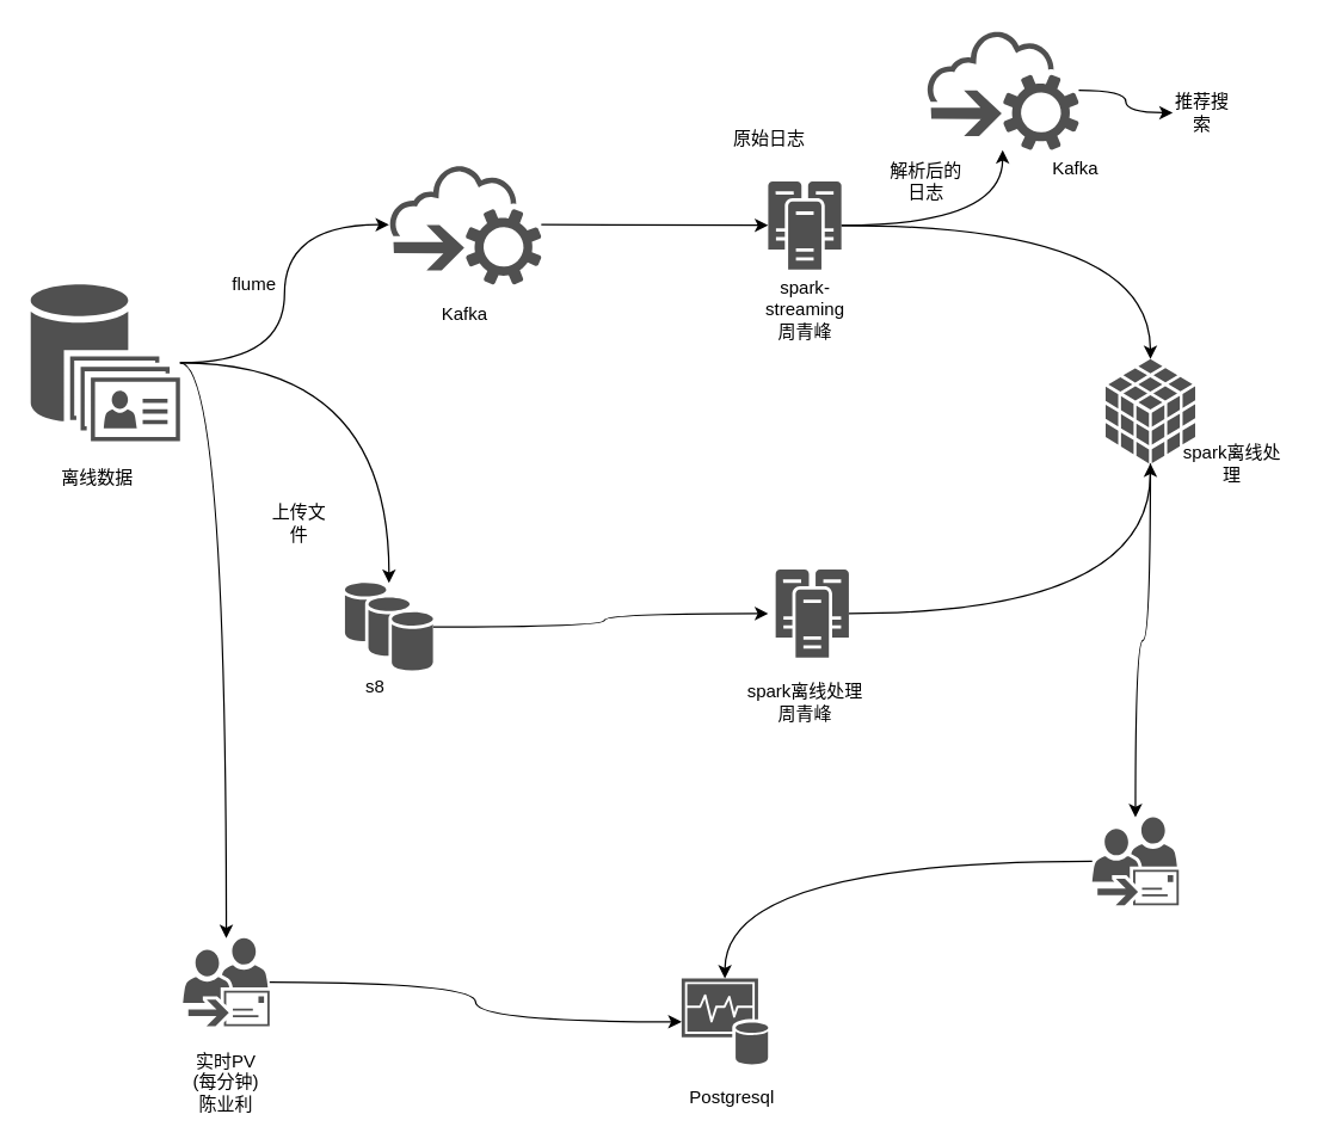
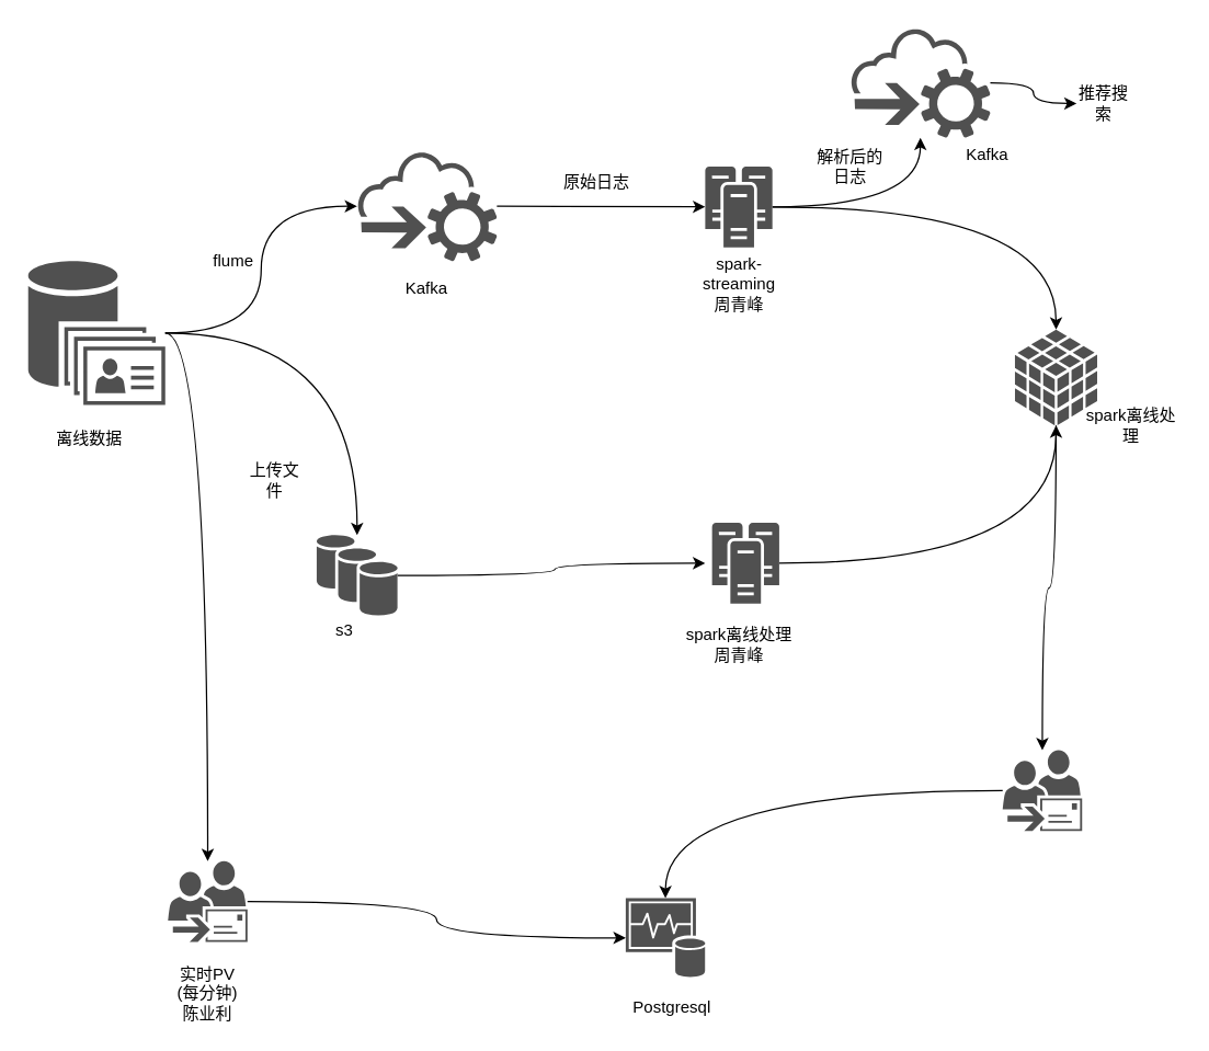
  <mxCell id="0" />
  <mxCell id="1" parent="0" />
  <mxCell id="2" style="edgeStyle=orthogonalEdgeStyle;rounded=0;orthogonalLoop=1;jettySize=auto;html=1;curved=1;" parent="1" source="5" target="7" edge="1"><mxGeometry relative="1" as="geometry" /></mxCell>
  <mxCell id="3" style="edgeStyle=orthogonalEdgeStyle;rounded=0;orthogonalLoop=1;jettySize=auto;html=1;curved=1;" parent="1" source="5" target="12" edge="1"><mxGeometry relative="1" as="geometry" /></mxCell>
  <mxCell id="4" style="edgeStyle=orthogonalEdgeStyle;curved=1;rounded=0;orthogonalLoop=1;jettySize=auto;html=1;" parent="1" source="5" target="28" edge="1"><mxGeometry relative="1" as="geometry" /></mxCell>
  <mxCell id="5" value="" style="shadow=0;dashed=0;html=1;strokeColor=none;fillColor=#505050;labelPosition=center;verticalLabelPosition=bottom;verticalAlign=top;outlineConnect=0;align=center;shape=mxgraph.office.databases.unified_contact_store;" parent="1" vertex="1"><mxGeometry x="20" y="190" width="100" height="105" as="geometry" /></mxCell>
  <mxCell id="6" style="edgeStyle=orthogonalEdgeStyle;curved=1;rounded=0;orthogonalLoop=1;jettySize=auto;html=1;" parent="1" source="7" target="17" edge="1"><mxGeometry relative="1" as="geometry" /></mxCell>
  <mxCell id="7" value="" style="pointerEvents=1;shadow=0;dashed=0;html=1;strokeColor=none;fillColor=#505050;labelPosition=center;verticalLabelPosition=bottom;outlineConnect=0;verticalAlign=top;align=center;shape=mxgraph.office.clouds.cloud_service_request;" parent="1" vertex="1"><mxGeometry x="260" y="110" width="102" height="80" as="geometry" /></mxCell>
  <mxCell id="8" value="离线数据" style="text;html=1;strokeColor=none;fillColor=none;align=center;verticalAlign=middle;whiteSpace=wrap;rounded=0;" parent="1" vertex="1"><mxGeometry x="30" y="310" width="70" height="20" as="geometry" /></mxCell>
  <mxCell id="9" value="flume" style="text;html=1;strokeColor=none;fillColor=none;align=center;verticalAlign=middle;whiteSpace=wrap;rounded=0;" parent="1" vertex="1"><mxGeometry x="150" y="180" width="40" height="20" as="geometry" /></mxCell>
  <mxCell id="10" value="Kafka" style="text;html=1;strokeColor=none;fillColor=none;align=center;verticalAlign=middle;whiteSpace=wrap;rounded=0;" parent="1" vertex="1"><mxGeometry x="291" y="200" width="40" height="20" as="geometry" /></mxCell>
  <mxCell id="11" style="edgeStyle=orthogonalEdgeStyle;curved=1;rounded=0;orthogonalLoop=1;jettySize=auto;html=1;entryX=-0.102;entryY=0.5;entryDx=0;entryDy=0;entryPerimeter=0;" parent="1" source="12" target="25" edge="1"><mxGeometry relative="1" as="geometry" /></mxCell>
  <mxCell id="12" value="" style="shadow=0;dashed=0;html=1;strokeColor=none;fillColor=#505050;labelPosition=center;verticalLabelPosition=bottom;verticalAlign=top;outlineConnect=0;align=center;shape=mxgraph.office.databases.database_availability_group;" parent="1" vertex="1"><mxGeometry x="230.5" y="390" width="59" height="59" as="geometry" /></mxCell>
- <mxCell id="13" value="s8" style="text;html=1;strokeColor=none;fillColor=none;align=center;verticalAlign=middle;whiteSpace=wrap;rounded=0;" parent="1" vertex="1"><mxGeometry x="230.5" y="449.5" width="40" height="20" as="geometry" /></mxCell>
+ <mxCell id="13" value="s3" style="text;html=1;strokeColor=none;fillColor=none;align=center;verticalAlign=middle;whiteSpace=wrap;rounded=0;" parent="1" vertex="1"><mxGeometry x="230.5" y="449.5" width="40" height="20" as="geometry" /></mxCell>
  <mxCell id="14" value="上传文件" style="text;html=1;strokeColor=none;fillColor=none;align=center;verticalAlign=middle;whiteSpace=wrap;rounded=0;" parent="1" vertex="1"><mxGeometry x="180" y="340" width="40" height="20" as="geometry" /></mxCell>
  <mxCell id="15" style="edgeStyle=orthogonalEdgeStyle;curved=1;rounded=0;orthogonalLoop=1;jettySize=auto;html=1;" parent="1" source="17" target="21" edge="1"><mxGeometry relative="1" as="geometry" /></mxCell>
  <mxCell id="16" style="edgeStyle=orthogonalEdgeStyle;rounded=0;orthogonalLoop=1;jettySize=auto;html=1;curved=1;" edge="1" parent="1" source="17" target="34"><mxGeometry relative="1" as="geometry" /></mxCell>
  <mxCell id="17" value="" style="pointerEvents=1;shadow=0;dashed=0;html=1;strokeColor=none;fillColor=#505050;labelPosition=center;verticalLabelPosition=bottom;verticalAlign=top;outlineConnect=0;align=center;shape=mxgraph.office.servers.cluster_server;" parent="1" vertex="1"><mxGeometry x="514" y="121" width="49" height="59" as="geometry" /></mxCell>
  <mxCell id="18" value="spark-streaming&lt;br&gt;周青峰" style="text;html=1;strokeColor=none;fillColor=none;align=center;verticalAlign=middle;whiteSpace=wrap;rounded=0;" parent="1" vertex="1"><mxGeometry x="519" y="197" width="40" height="20" as="geometry" /></mxCell>
  <mxCell id="19" style="edgeStyle=orthogonalEdgeStyle;curved=1;rounded=0;orthogonalLoop=1;jettySize=auto;html=1;" parent="1" source="31" target="32" edge="1"><mxGeometry relative="1" as="geometry"><mxPoint x="575" y="573" as="targetPoint" /><Array as="points" /></mxGeometry></mxCell>
  <mxCell id="20" style="edgeStyle=orthogonalEdgeStyle;curved=1;rounded=0;orthogonalLoop=1;jettySize=auto;html=1;" parent="1" source="21" target="31" edge="1"><mxGeometry relative="1" as="geometry" /></mxCell>
  <mxCell id="21" value="" style="shadow=0;dashed=0;html=1;strokeColor=none;fillColor=#505050;labelPosition=center;verticalLabelPosition=bottom;verticalAlign=top;outlineConnect=0;align=center;shape=mxgraph.office.databases.database_cube;" parent="1" vertex="1"><mxGeometry x="740" y="240" width="60" height="70" as="geometry" /></mxCell>
  <mxCell id="22" value="spark离线处理" style="text;html=1;strokeColor=none;fillColor=none;align=center;verticalAlign=middle;whiteSpace=wrap;rounded=0;" parent="1" vertex="1"><mxGeometry x="790" y="300" width="70" height="20" as="geometry" /></mxCell>
- <mxCell id="23" value="原始日志" style="text;html=1;strokeColor=none;fillColor=none;align=center;verticalAlign=middle;whiteSpace=wrap;rounded=0;" parent="1" vertex="1"><mxGeometry x="470" y="83" width="90" height="20" as="geometry" /></mxCell>
+ <mxCell id="23" value="原始日志" style="text;html=1;strokeColor=none;fillColor=none;align=center;verticalAlign=middle;whiteSpace=wrap;rounded=0;" parent="1" vertex="1"><mxGeometry x="390" y="123" width="90" height="20" as="geometry" /></mxCell>
  <mxCell id="24" style="edgeStyle=orthogonalEdgeStyle;curved=1;rounded=0;orthogonalLoop=1;jettySize=auto;html=1;" parent="1" source="25" target="21" edge="1"><mxGeometry relative="1" as="geometry" /></mxCell>
  <mxCell id="25" value="" style="pointerEvents=1;shadow=0;dashed=0;html=1;strokeColor=none;fillColor=#505050;labelPosition=center;verticalLabelPosition=bottom;verticalAlign=top;outlineConnect=0;align=center;shape=mxgraph.office.servers.cluster_server;" parent="1" vertex="1"><mxGeometry x="519" y="381" width="49" height="59" as="geometry" /></mxCell>
  <mxCell id="26" value="spark离线处理&lt;br&gt;周青峰" style="text;html=1;strokeColor=none;fillColor=none;align=center;verticalAlign=middle;whiteSpace=wrap;rounded=0;" parent="1" vertex="1"><mxGeometry x="494" y="459.5" width="90" height="20" as="geometry" /></mxCell>
  <mxCell id="27" style="edgeStyle=orthogonalEdgeStyle;curved=1;rounded=0;orthogonalLoop=1;jettySize=auto;html=1;" parent="1" source="28" target="32" edge="1"><mxGeometry relative="1" as="geometry"><mxPoint x="550" y="600" as="targetPoint" /></mxGeometry></mxCell>
  <mxCell id="28" value="" style="pointerEvents=1;shadow=0;dashed=0;html=1;strokeColor=none;fillColor=#505050;labelPosition=center;verticalLabelPosition=bottom;verticalAlign=top;outlineConnect=0;align=center;shape=mxgraph.office.communications.dynamic_distribution_group;" parent="1" vertex="1"><mxGeometry x="122" y="628" width="58" height="59" as="geometry" /></mxCell>
  <mxCell id="29" value="Postgresql" style="text;html=1;strokeColor=none;fillColor=none;align=center;verticalAlign=middle;whiteSpace=wrap;rounded=0;" parent="1" vertex="1"><mxGeometry x="470" y="725" width="40" height="20" as="geometry" /></mxCell>
  <mxCell id="30" value="实时PV&lt;br&gt;(每分钟)&lt;br&gt;陈业利" style="text;html=1;strokeColor=none;fillColor=none;align=center;verticalAlign=middle;whiteSpace=wrap;rounded=0;" parent="1" vertex="1"><mxGeometry x="101" y="715" width="100" height="20" as="geometry" /></mxCell>
  <mxCell id="31" value="" style="pointerEvents=1;shadow=0;dashed=0;html=1;strokeColor=none;fillColor=#505050;labelPosition=center;verticalLabelPosition=bottom;verticalAlign=top;outlineConnect=0;align=center;shape=mxgraph.office.communications.dynamic_distribution_group;" parent="1" vertex="1"><mxGeometry x="731" y="547" width="58" height="59" as="geometry" /></mxCell>
  <mxCell id="32" value="" style="shadow=0;dashed=0;html=1;strokeColor=none;fillColor=#505050;labelPosition=center;verticalLabelPosition=bottom;verticalAlign=top;outlineConnect=0;align=center;shape=mxgraph.office.databases.monitoring_store;" parent="1" vertex="1"><mxGeometry x="456" y="655" width="58" height="58" as="geometry" /></mxCell>
  <mxCell id="33" style="edgeStyle=orthogonalEdgeStyle;curved=1;rounded=0;orthogonalLoop=1;jettySize=auto;html=1;entryX=0;entryY=0.5;entryDx=0;entryDy=0;" edge="1" parent="1" source="34" target="36"><mxGeometry relative="1" as="geometry" /></mxCell>
  <mxCell id="34" value="" style="pointerEvents=1;shadow=0;dashed=0;html=1;strokeColor=none;fillColor=#505050;labelPosition=center;verticalLabelPosition=bottom;outlineConnect=0;verticalAlign=top;align=center;shape=mxgraph.office.clouds.cloud_service_request;" vertex="1" parent="1"><mxGeometry x="620" y="20" width="102" height="80" as="geometry" /></mxCell>
  <mxCell id="35" value="解析后的日志" style="text;html=1;strokeColor=none;fillColor=none;align=center;verticalAlign=middle;whiteSpace=wrap;rounded=0;" vertex="1" parent="1"><mxGeometry x="590" y="111" width="60" height="20" as="geometry" /></mxCell>
  <mxCell id="36" value="推荐搜索" style="text;html=1;strokeColor=none;fillColor=none;align=center;verticalAlign=middle;whiteSpace=wrap;rounded=0;" vertex="1" parent="1"><mxGeometry x="785" y="65" width="40" height="20" as="geometry" /></mxCell>
  <mxCell id="37" value="Kafka" style="text;html=1;strokeColor=none;fillColor=none;align=center;verticalAlign=middle;whiteSpace=wrap;rounded=0;" vertex="1" parent="1"><mxGeometry x="700" y="103" width="40" height="20" as="geometry" /></mxCell>
